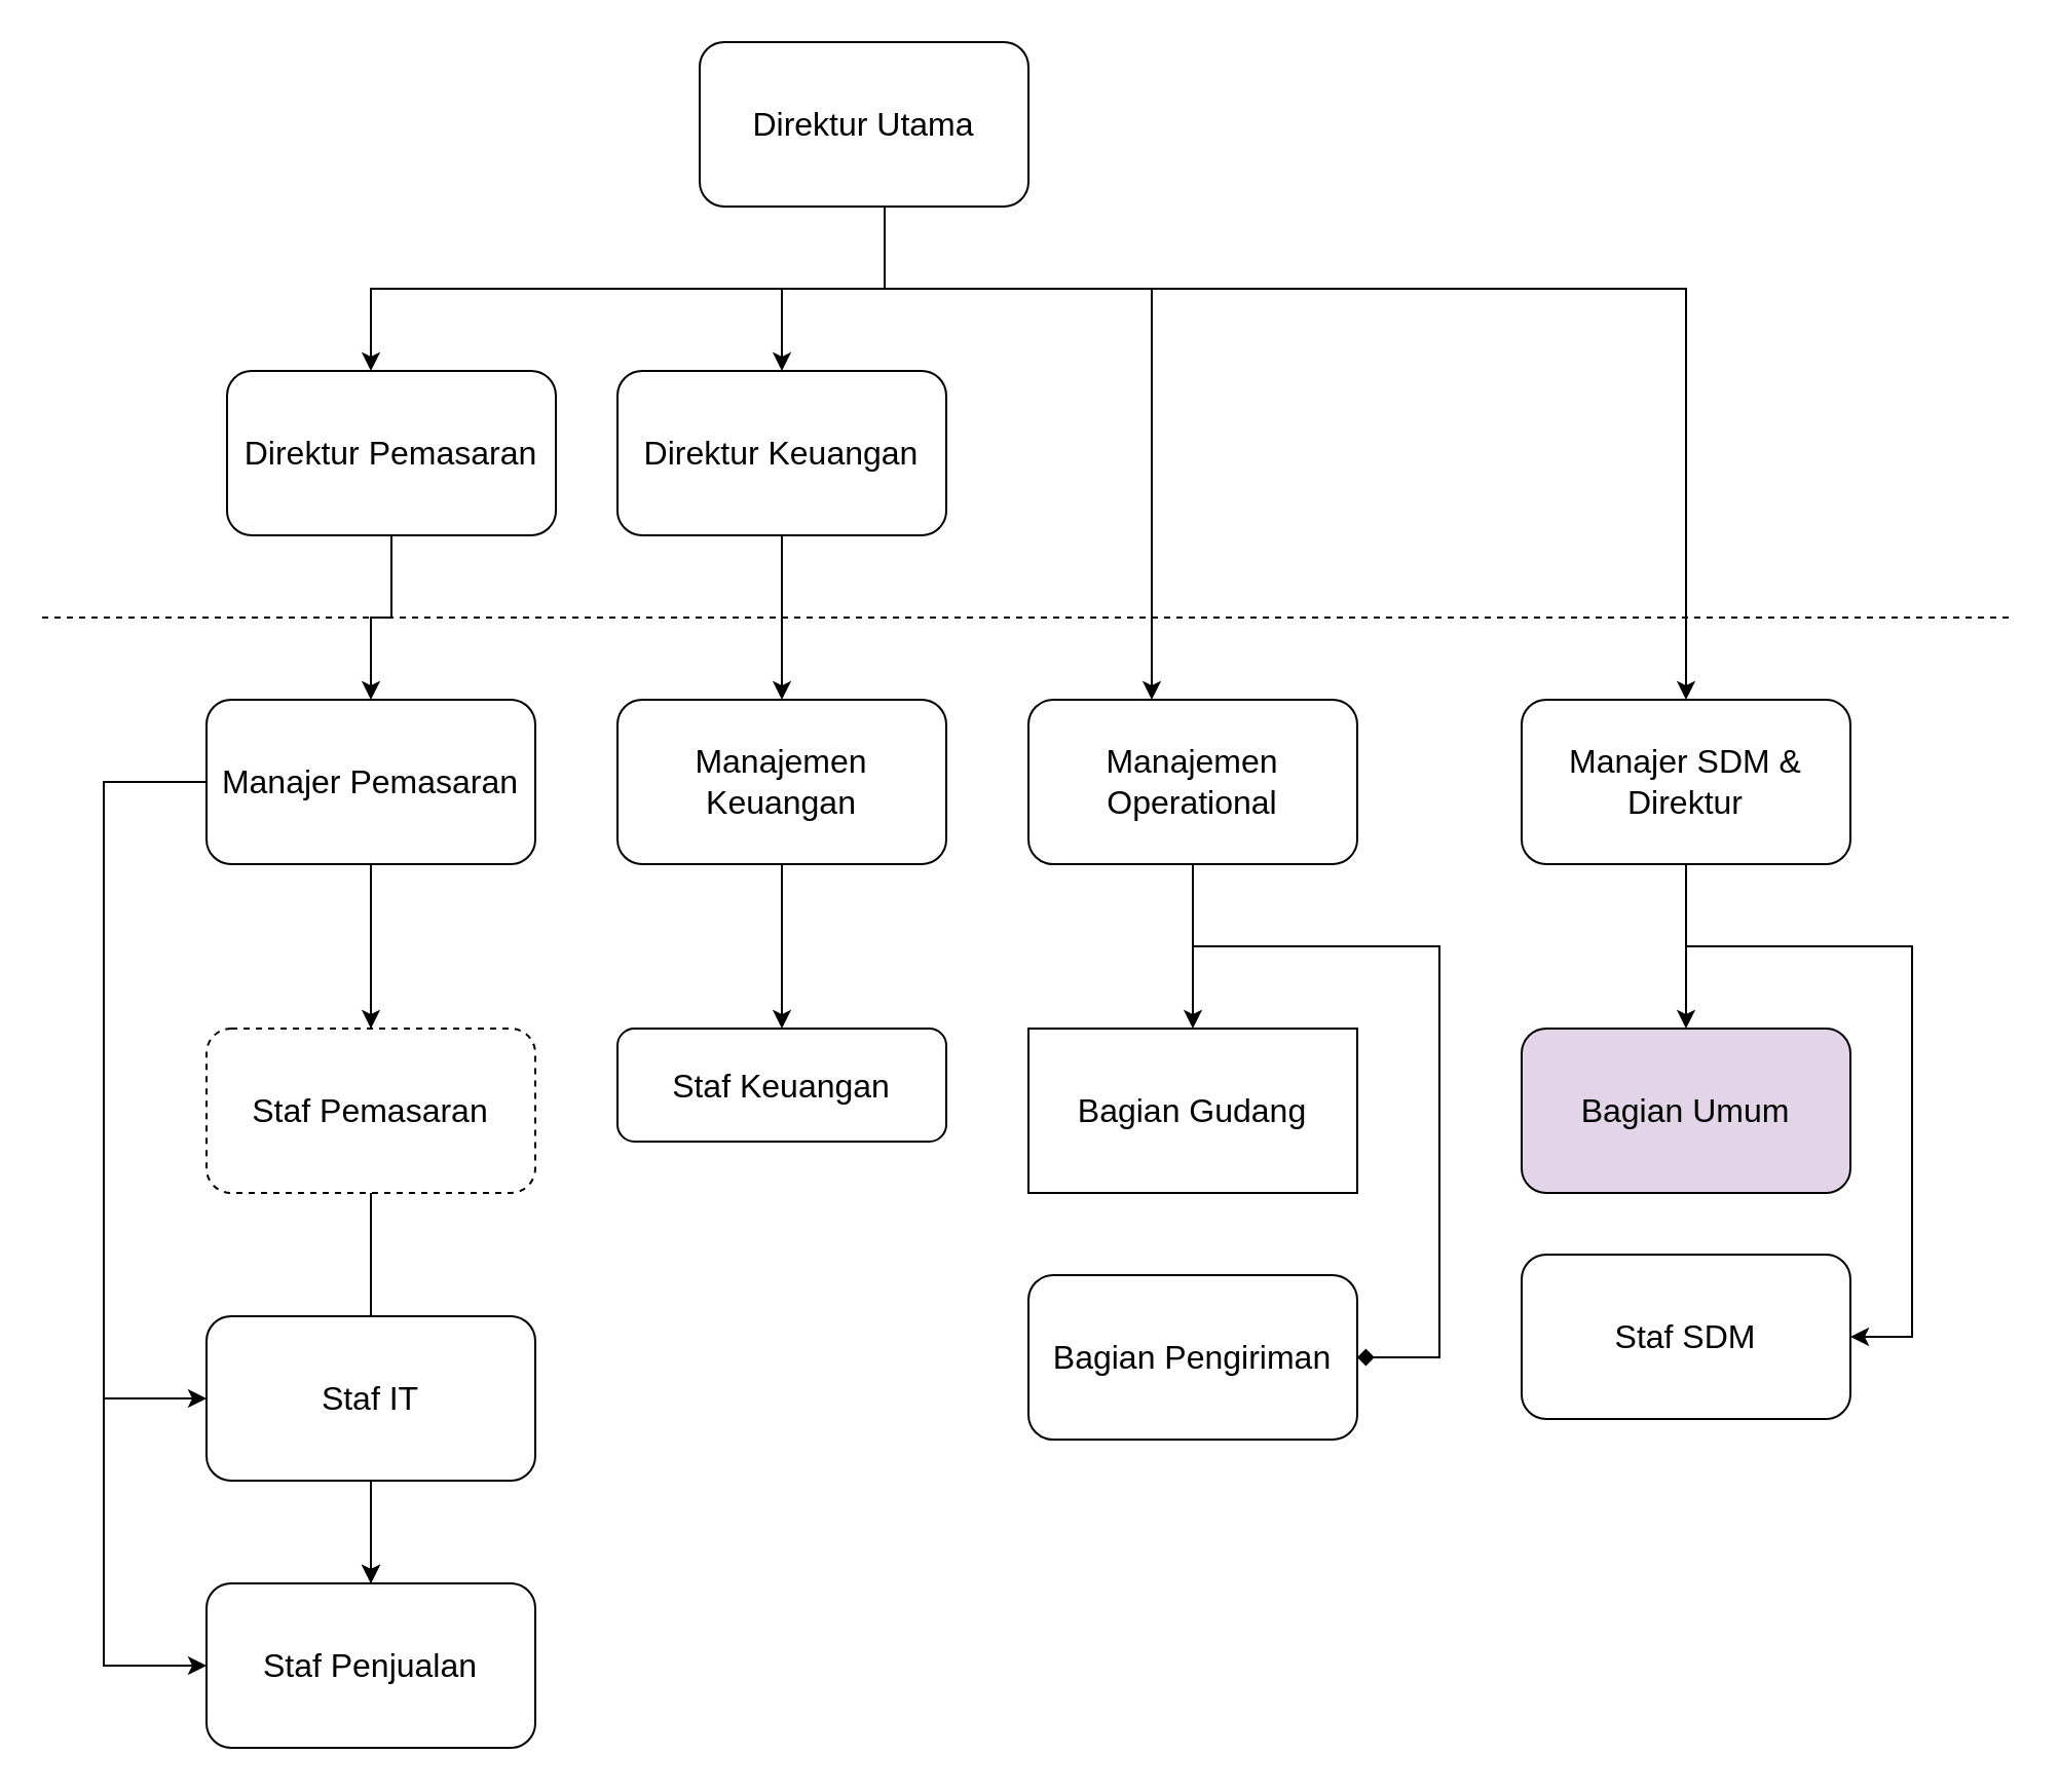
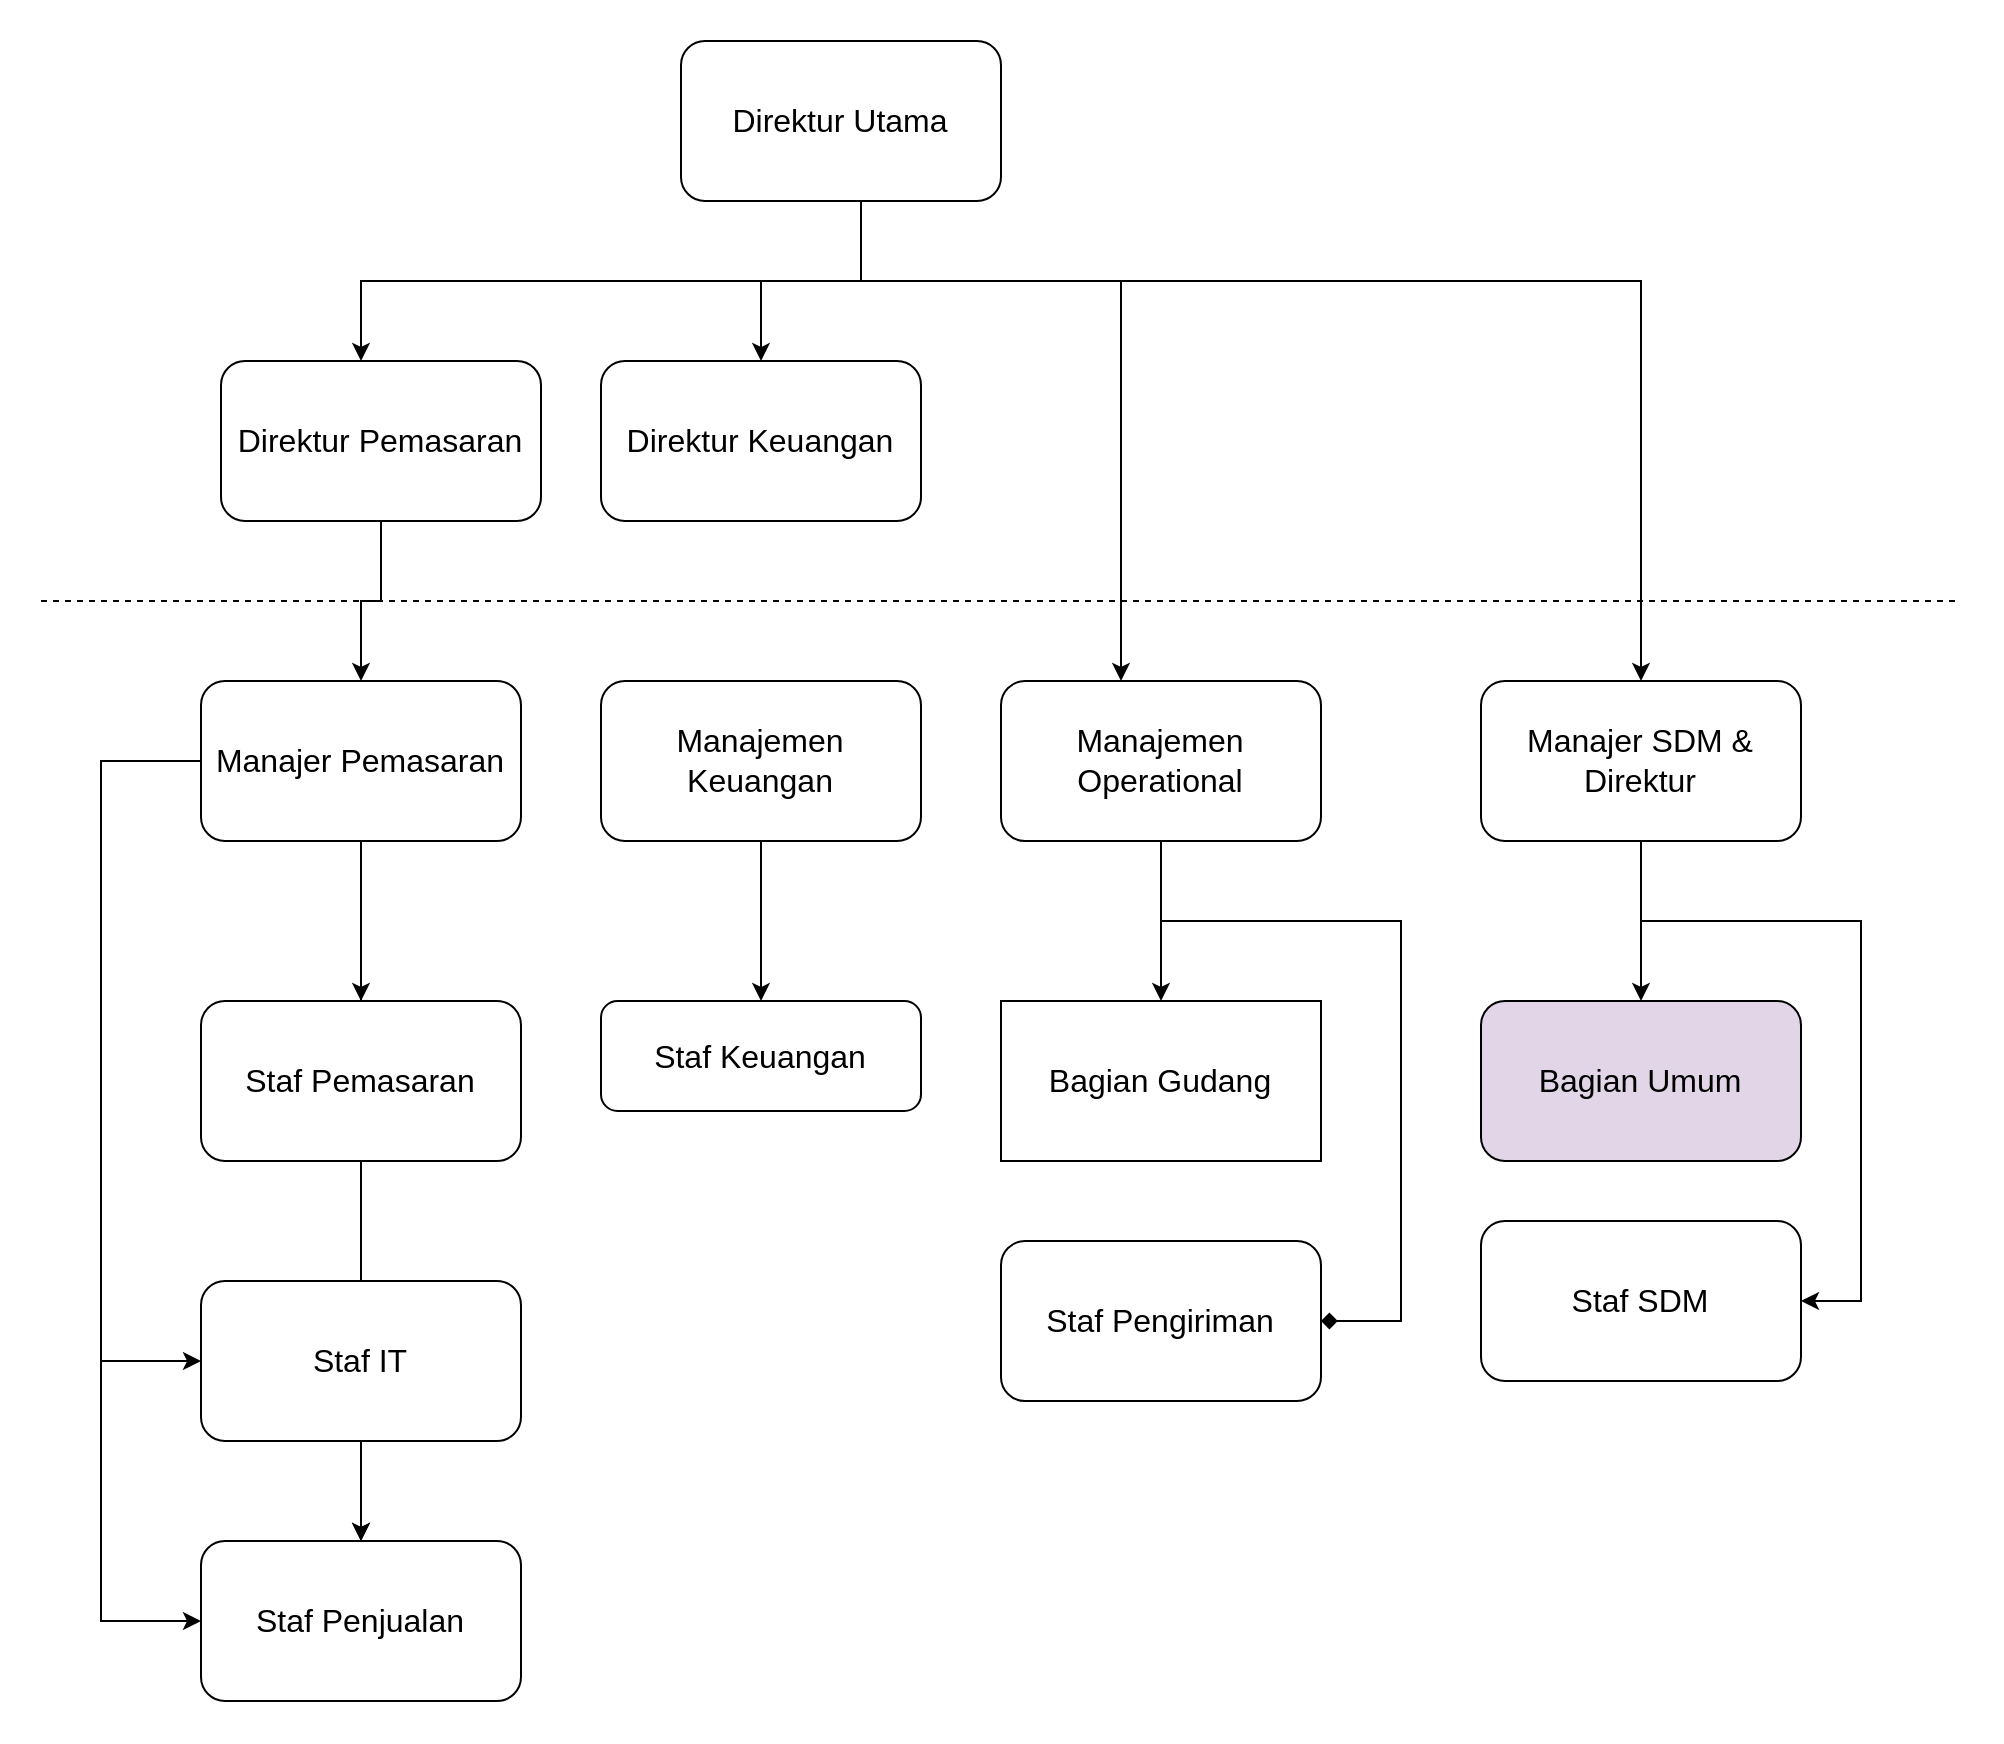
  <mxCell id="0" />
  <mxCell id="1" parent="0" />
  <mxCell id="2" value="" style="edgeStyle=orthogonalEdgeStyle;rounded=0;orthogonalLoop=1;jettySize=auto;html=1;fontSize=16;" edge="1" parent="1" source="6" target="8"><mxGeometry relative="1" as="geometry"><Array as="points"><mxPoint x="430" y="140" /><mxPoint x="380" y="140" /></Array></mxGeometry></mxCell>
  <mxCell id="3" value="" style="edgeStyle=orthogonalEdgeStyle;rounded=0;orthogonalLoop=1;jettySize=auto;html=1;exitX=0.5;exitY=1;exitDx=0;exitDy=0;fontSize=16;" edge="1" parent="1" source="6" target="10"><mxGeometry relative="1" as="geometry"><Array as="points"><mxPoint x="430" y="100" /><mxPoint x="430" y="140" /><mxPoint x="180" y="140" /></Array></mxGeometry></mxCell>
  <mxCell id="4" value="" style="edgeStyle=orthogonalEdgeStyle;rounded=0;orthogonalLoop=1;jettySize=auto;html=1;fontSize=16;" edge="1" parent="1" source="6" target="25"><mxGeometry relative="1" as="geometry"><Array as="points"><mxPoint x="430" y="140" /><mxPoint x="560" y="140" /></Array></mxGeometry></mxCell>
  <mxCell id="5" value="" style="edgeStyle=orthogonalEdgeStyle;rounded=0;orthogonalLoop=1;jettySize=auto;html=1;fontSize=16;" edge="1" parent="1" source="6" target="30"><mxGeometry relative="1" as="geometry"><Array as="points"><mxPoint x="430" y="140" /><mxPoint x="820" y="140" /></Array></mxGeometry></mxCell>
  <mxCell id="6" value="Direktur Utama" style="rounded=1;whiteSpace=wrap;html=1;fontSize=16;" vertex="1" parent="1"><mxGeometry x="340" y="20" width="160" height="80" as="geometry" /></mxCell>
- <mxCell id="7" value="" style="edgeStyle=orthogonalEdgeStyle;rounded=0;orthogonalLoop=1;jettySize=auto;html=1;fontSize=16;" edge="1" parent="1" source="8" target="21"><mxGeometry relative="1" as="geometry" /></mxCell>
  <mxCell id="8" value="Direktur Keuangan" style="rounded=1;whiteSpace=wrap;html=1;fontSize=16;" vertex="1" parent="1"><mxGeometry x="300" y="180" width="160" height="80" as="geometry" /></mxCell>
  <mxCell id="9" value="" style="edgeStyle=orthogonalEdgeStyle;rounded=0;orthogonalLoop=1;jettySize=auto;html=1;fontSize=16;" edge="1" parent="1" source="10" target="16"><mxGeometry relative="1" as="geometry" /></mxCell>
  <mxCell id="10" value="Direktur Pemasaran" style="rounded=1;whiteSpace=wrap;html=1;fontSize=16;" vertex="1" parent="1"><mxGeometry x="110" y="180" width="160" height="80" as="geometry" /></mxCell>
  <mxCell id="11" value="" style="edgeStyle=orthogonalEdgeStyle;rounded=0;orthogonalLoop=1;jettySize=auto;html=1;fontSize=16;" edge="1" parent="1" source="16" target="17"><mxGeometry relative="1" as="geometry" /></mxCell>
  <mxCell id="12" value="" style="edgeStyle=orthogonalEdgeStyle;rounded=0;orthogonalLoop=1;jettySize=auto;html=1;fontSize=16;" edge="1" parent="1" source="16" target="17"><mxGeometry relative="1" as="geometry" /></mxCell>
  <mxCell id="13" value="" style="edgeStyle=orthogonalEdgeStyle;rounded=0;orthogonalLoop=1;jettySize=auto;html=1;fontSize=16;" edge="1" parent="1" source="16" target="17"><mxGeometry relative="1" as="geometry"><Array as="points"><mxPoint x="50" y="380" /><mxPoint x="50" y="810" /></Array></mxGeometry></mxCell>
  <mxCell id="14" value="" style="edgeStyle=orthogonalEdgeStyle;rounded=0;orthogonalLoop=1;jettySize=auto;html=1;fontSize=16;" edge="1" parent="1" source="16" target="18"><mxGeometry relative="1" as="geometry" /></mxCell>
  <mxCell id="15" style="edgeStyle=orthogonalEdgeStyle;rounded=0;orthogonalLoop=1;jettySize=auto;html=1;entryX=0;entryY=0.5;entryDx=0;entryDy=0;" edge="1" parent="1" source="16" target="19"><mxGeometry relative="1" as="geometry"><Array as="points"><mxPoint x="50" y="380" /><mxPoint x="50" y="680" /></Array></mxGeometry></mxCell>
  <mxCell id="16" value="Manajer Pemasaran" style="rounded=1;whiteSpace=wrap;html=1;fontSize=16;" vertex="1" parent="1"><mxGeometry x="100" y="340" width="160" height="80" as="geometry" /></mxCell>
  <mxCell id="17" value="Staf Penjualan" style="rounded=1;whiteSpace=wrap;html=1;fontSize=16;" vertex="1" parent="1"><mxGeometry x="100" y="770" width="160" height="80" as="geometry" /></mxCell>
- <mxCell id="18" value="Staf Pemasaran" style="rounded=1;whiteSpace=wrap;html=1;fontSize=16;dashed=1;" vertex="1" parent="1"><mxGeometry x="100" y="500" width="160" height="80" as="geometry" /></mxCell>
+ <mxCell id="18" value="Staf Pemasaran" style="rounded=1;whiteSpace=wrap;html=1;fontSize=16;" vertex="1" parent="1"><mxGeometry x="100" y="500" width="160" height="80" as="geometry" /></mxCell>
  <mxCell id="19" value="Staf IT" style="rounded=1;whiteSpace=wrap;html=1;fontSize=16;" vertex="1" parent="1"><mxGeometry x="100" y="640" width="160" height="80" as="geometry" /></mxCell>
  <mxCell id="20" value="" style="edgeStyle=orthogonalEdgeStyle;rounded=0;orthogonalLoop=1;jettySize=auto;html=1;fontSize=16;" edge="1" parent="1" source="21" target="22"><mxGeometry relative="1" as="geometry" /></mxCell>
  <mxCell id="21" value="Manajemen Keuangan" style="rounded=1;whiteSpace=wrap;html=1;fontSize=16;" vertex="1" parent="1"><mxGeometry x="300" y="340" width="160" height="80" as="geometry" /></mxCell>
  <mxCell id="22" value="Staf Keuangan" style="rounded=1;whiteSpace=wrap;html=1;fontSize=16;" vertex="1" parent="1"><mxGeometry x="300" y="500" width="160" height="55" as="geometry" /></mxCell>
  <mxCell id="23" value="" style="edgeStyle=orthogonalEdgeStyle;rounded=0;orthogonalLoop=1;jettySize=auto;html=1;fontSize=16;" edge="1" parent="1" source="25" target="26"><mxGeometry relative="1" as="geometry" /></mxCell>
  <mxCell id="24" value="" style="edgeStyle=orthogonalEdgeStyle;rounded=0;orthogonalLoop=1;jettySize=auto;html=1;fontSize=16;endArrow=diamond;" edge="1" parent="1" source="25" target="27"><mxGeometry relative="1" as="geometry"><Array as="points"><mxPoint x="580" y="460" /><mxPoint x="700" y="460" /><mxPoint x="700" y="660" /></Array></mxGeometry></mxCell>
  <mxCell id="25" value="Manajemen Operational" style="rounded=1;whiteSpace=wrap;html=1;fontSize=16;" vertex="1" parent="1"><mxGeometry x="500" y="340" width="160" height="80" as="geometry" /></mxCell>
  <mxCell id="26" value="Bagian Gudang" style="whiteSpace=wrap;html=1;fontSize=16;rounded=0;" vertex="1" parent="1"><mxGeometry x="500" y="500" width="160" height="80" as="geometry" /></mxCell>
- <mxCell id="27" value="Bagian Pengiriman" style="rounded=1;whiteSpace=wrap;html=1;fontSize=16;" vertex="1" parent="1"><mxGeometry x="500" y="620" width="160" height="80" as="geometry" /></mxCell>
+ <mxCell id="27" value="Staf Pengiriman" style="rounded=1;whiteSpace=wrap;html=1;fontSize=16;" vertex="1" parent="1"><mxGeometry x="500" y="620" width="160" height="80" as="geometry" /></mxCell>
  <mxCell id="28" value="" style="edgeStyle=orthogonalEdgeStyle;rounded=0;orthogonalLoop=1;jettySize=auto;html=1;fontSize=16;" edge="1" parent="1" source="30" target="31"><mxGeometry relative="1" as="geometry" /></mxCell>
  <mxCell id="29" value="" style="edgeStyle=orthogonalEdgeStyle;rounded=0;orthogonalLoop=1;jettySize=auto;html=1;fontSize=16;" edge="1" parent="1" source="30" target="32"><mxGeometry relative="1" as="geometry"><Array as="points"><mxPoint x="820" y="460" /><mxPoint x="930" y="460" /><mxPoint x="930" y="650" /></Array></mxGeometry></mxCell>
  <mxCell id="30" value="Manajer SDM &amp;amp; Direktur" style="rounded=1;whiteSpace=wrap;html=1;fontSize=16;" vertex="1" parent="1"><mxGeometry x="740" y="340" width="160" height="80" as="geometry" /></mxCell>
  <mxCell id="31" value="Bagian Umum" style="rounded=1;whiteSpace=wrap;html=1;fontSize=16;fillColor=#e1d5e7;" vertex="1" parent="1"><mxGeometry x="740" y="500" width="160" height="80" as="geometry" /></mxCell>
  <mxCell id="32" value="Staf SDM" style="rounded=1;whiteSpace=wrap;html=1;fontSize=16;" vertex="1" parent="1"><mxGeometry x="740" y="610" width="160" height="80" as="geometry" /></mxCell>
  <mxCell id="33" value="" style="endArrow=none;dashed=1;html=1;rounded=0;fontSize=16;" edge="1" parent="1"><mxGeometry width="50" height="50" relative="1" as="geometry"><mxPoint x="20" y="300" as="sourcePoint" /><mxPoint x="980" y="300" as="targetPoint" /></mxGeometry></mxCell>
